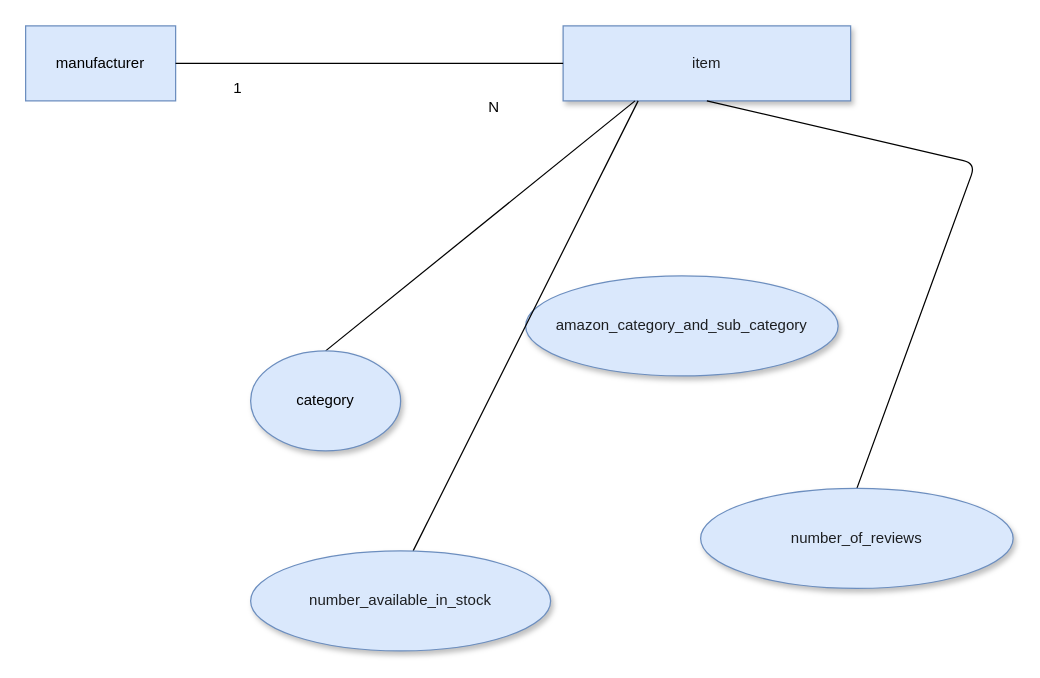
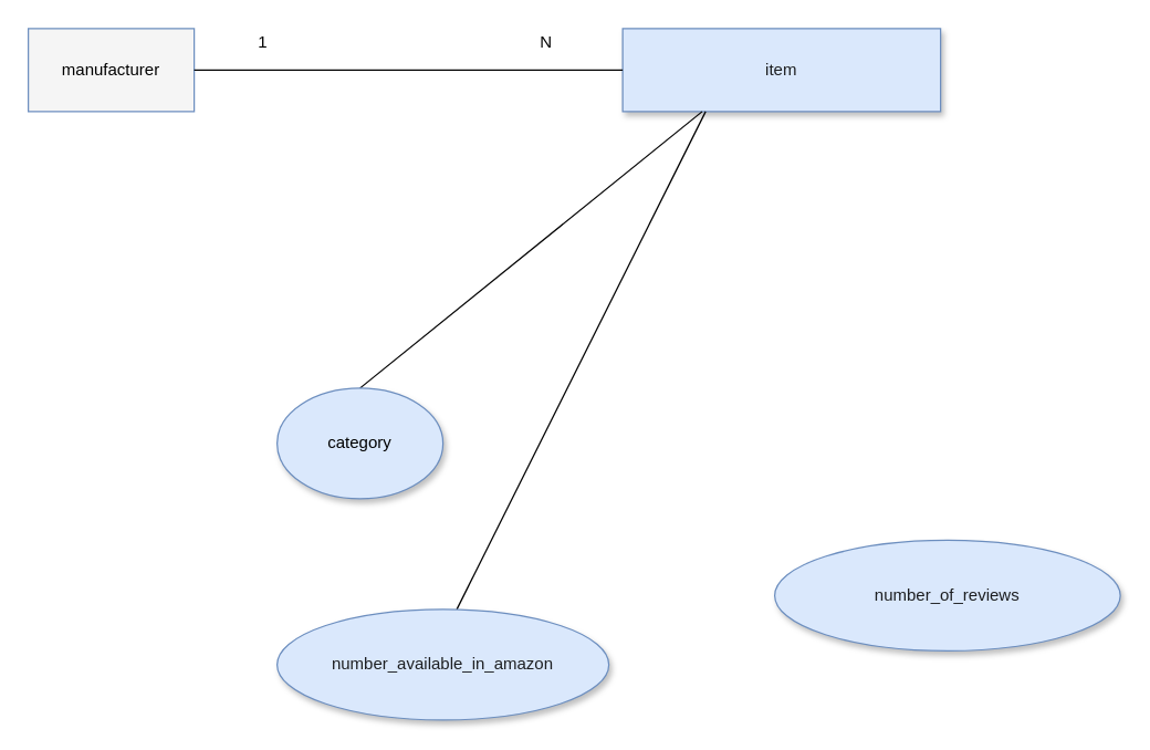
  <mxCell id="0" />
  <mxCell id="1" parent="0" />
- <mxCell id="2" value="manufacturer" style="rounded=0;whiteSpace=wrap;html=1;hachureGap=4;pointerEvents=0;fillColor=#dae8fc;strokeColor=#6c8ebf;" vertex="1" parent="1"><mxGeometry x="20" y="20" width="120" height="60" as="geometry" /></mxCell>
+ <mxCell id="2" value="manufacturer" style="rounded=0;whiteSpace=wrap;html=1;hachureGap=4;pointerEvents=0;fillColor=#f5f5f5;strokeColor=#6c8ebf;" vertex="1" parent="1"><mxGeometry x="20" y="20" width="120" height="60" as="geometry" /></mxCell>
  <mxCell id="3" value="&lt;div style=&quot;text-align: right&quot;&gt;&lt;span style=&quot;color: rgba(0 , 0 , 0 , 0.87)&quot;&gt;item&lt;/span&gt;&lt;/div&gt;" style="rounded=0;whiteSpace=wrap;html=1;shadow=1;hachureGap=4;pointerEvents=0;fillColor=#dae8fc;strokeColor=#6c8ebf;" vertex="1" parent="1"><mxGeometry x="450" y="20" width="230" height="60" as="geometry" /></mxCell>
  <mxCell id="4" value="" style="endArrow=none;html=1;startSize=14;endSize=14;sourcePerimeterSpacing=8;targetPerimeterSpacing=8;" edge="1" parent="1"><mxGeometry width="50" height="50" relative="1" as="geometry"><mxPoint x="140" y="50" as="sourcePoint" /><mxPoint x="450" y="50" as="targetPoint" /></mxGeometry></mxCell>
- <mxCell id="5" value="1" style="text;html=1;strokeColor=none;fillColor=none;align=center;verticalAlign=middle;whiteSpace=wrap;rounded=0;shadow=1;hachureGap=4;pointerEvents=0;" vertex="1" parent="1"><mxGeometry x="170" y="60" width="40" height="20" as="geometry" /></mxCell>
- <mxCell id="6" value="N" style="text;html=1;strokeColor=none;fillColor=none;align=center;verticalAlign=middle;whiteSpace=wrap;rounded=0;shadow=1;hachureGap=4;pointerEvents=0;" vertex="1" parent="1"><mxGeometry x="375" y="75" width="40" height="20" as="geometry" /></mxCell>
- <mxCell id="7" value="&lt;span style=&quot;color: rgba(0 , 0 , 0 , 0.87) ; text-align: right&quot;&gt;amazon_category_and_sub_category&lt;/span&gt;" style="ellipse;whiteSpace=wrap;html=1;shadow=1;hachureGap=4;pointerEvents=0;fillColor=#dae8fc;strokeColor=#6c8ebf;" vertex="1" parent="1"><mxGeometry x="420" y="220" width="250" height="80" as="geometry" /></mxCell>
+ <mxCell id="5" value="1" style="text;html=1;strokeColor=none;fillColor=none;align=center;verticalAlign=middle;whiteSpace=wrap;rounded=0;shadow=1;hachureGap=4;pointerEvents=0;" vertex="1" parent="1"><mxGeometry x="170" y="20" width="40" height="20" as="geometry" /></mxCell>
+ <mxCell id="6" value="N" style="text;html=1;strokeColor=none;fillColor=none;align=center;verticalAlign=middle;whiteSpace=wrap;rounded=0;shadow=1;hachureGap=4;pointerEvents=0;" vertex="1" parent="1"><mxGeometry x="375" y="20" width="40" height="20" as="geometry" /></mxCell>
  <mxCell id="8" value="" style="endArrow=none;html=1;startSize=14;endSize=14;sourcePerimeterSpacing=8;targetPerimeterSpacing=8;entryX=0.25;entryY=1;entryDx=0;entryDy=0;" edge="1" parent="1" target="3"><mxGeometry width="50" height="50" relative="1" as="geometry"><mxPoint x="260" y="280" as="sourcePoint" /><mxPoint x="460" y="40" as="targetPoint" /></mxGeometry></mxCell>
  <mxCell id="9" value="category" style="ellipse;whiteSpace=wrap;html=1;shadow=1;hachureGap=4;pointerEvents=0;fillColor=#dae8fc;strokeColor=#6c8ebf;" vertex="1" parent="1"><mxGeometry x="200" y="280" width="120" height="80" as="geometry" /></mxCell>
  <mxCell id="10" value="" style="endArrow=none;html=1;startSize=14;endSize=14;sourcePerimeterSpacing=8;targetPerimeterSpacing=8;" edge="1" parent="1"><mxGeometry width="50" height="50" relative="1" as="geometry"><mxPoint x="330" y="440" as="sourcePoint" /><mxPoint x="510" y="80" as="targetPoint" /></mxGeometry></mxCell>
- <mxCell id="11" value="&lt;span style=&quot;font-style: normal ; letter-spacing: normal ; text-indent: 0px ; text-transform: none ; word-spacing: 0px ; text-decoration: none ; color: rgba(0 , 0 , 0 , 0.87) ; font-size: 12px ; text-align: right ; float: none ; display: inline&quot;&gt;number_available_in_stock&lt;/span&gt;" style="ellipse;whiteSpace=wrap;html=1;shadow=1;hachureGap=4;pointerEvents=0;fillColor=#dae8fc;strokeColor=#6c8ebf;" vertex="1" parent="1"><mxGeometry x="200" y="440" width="240" height="80" as="geometry" /></mxCell>
- <mxCell id="12" value="" style="endArrow=none;html=1;startSize=14;endSize=14;sourcePerimeterSpacing=8;targetPerimeterSpacing=8;entryX=0.5;entryY=1;entryDx=0;entryDy=0;exitX=0.5;exitY=0;exitDx=0;exitDy=0;" edge="1" parent="1" source="13" target="3"><mxGeometry width="50" height="50" relative="1" as="geometry"><mxPoint x="750" y="390" as="sourcePoint" /><mxPoint x="460" y="200" as="targetPoint" /><Array as="points"><mxPoint x="780" y="130" /></Array></mxGeometry></mxCell>
+ <mxCell id="11" value="&lt;span style=&quot;font-style: normal ; letter-spacing: normal ; text-indent: 0px ; text-transform: none ; word-spacing: 0px ; text-decoration: none ; color: rgba(0 , 0 , 0 , 0.87) ; font-size: 12px ; text-align: right ; float: none ; display: inline&quot;&gt;number_available_in_amazon&lt;/span&gt;" style="ellipse;whiteSpace=wrap;html=1;shadow=1;hachureGap=4;pointerEvents=0;fillColor=#dae8fc;strokeColor=#6c8ebf;" vertex="1" parent="1"><mxGeometry x="200" y="440" width="240" height="80" as="geometry" /></mxCell>
  <mxCell id="13" value="&lt;span style=&quot;font-style: normal ; letter-spacing: normal ; text-indent: 0px ; text-transform: none ; word-spacing: 0px ; text-decoration: none ; color: rgba(0 , 0 , 0 , 0.87) ; font-size: 12px ; text-align: right ; float: none ; display: inline&quot;&gt;number_of_reviews&lt;/span&gt;" style="ellipse;whiteSpace=wrap;html=1;shadow=1;hachureGap=4;pointerEvents=0;fillColor=#dae8fc;strokeColor=#6c8ebf;" vertex="1" parent="1"><mxGeometry x="560" y="390" width="250" height="80" as="geometry" /></mxCell>
